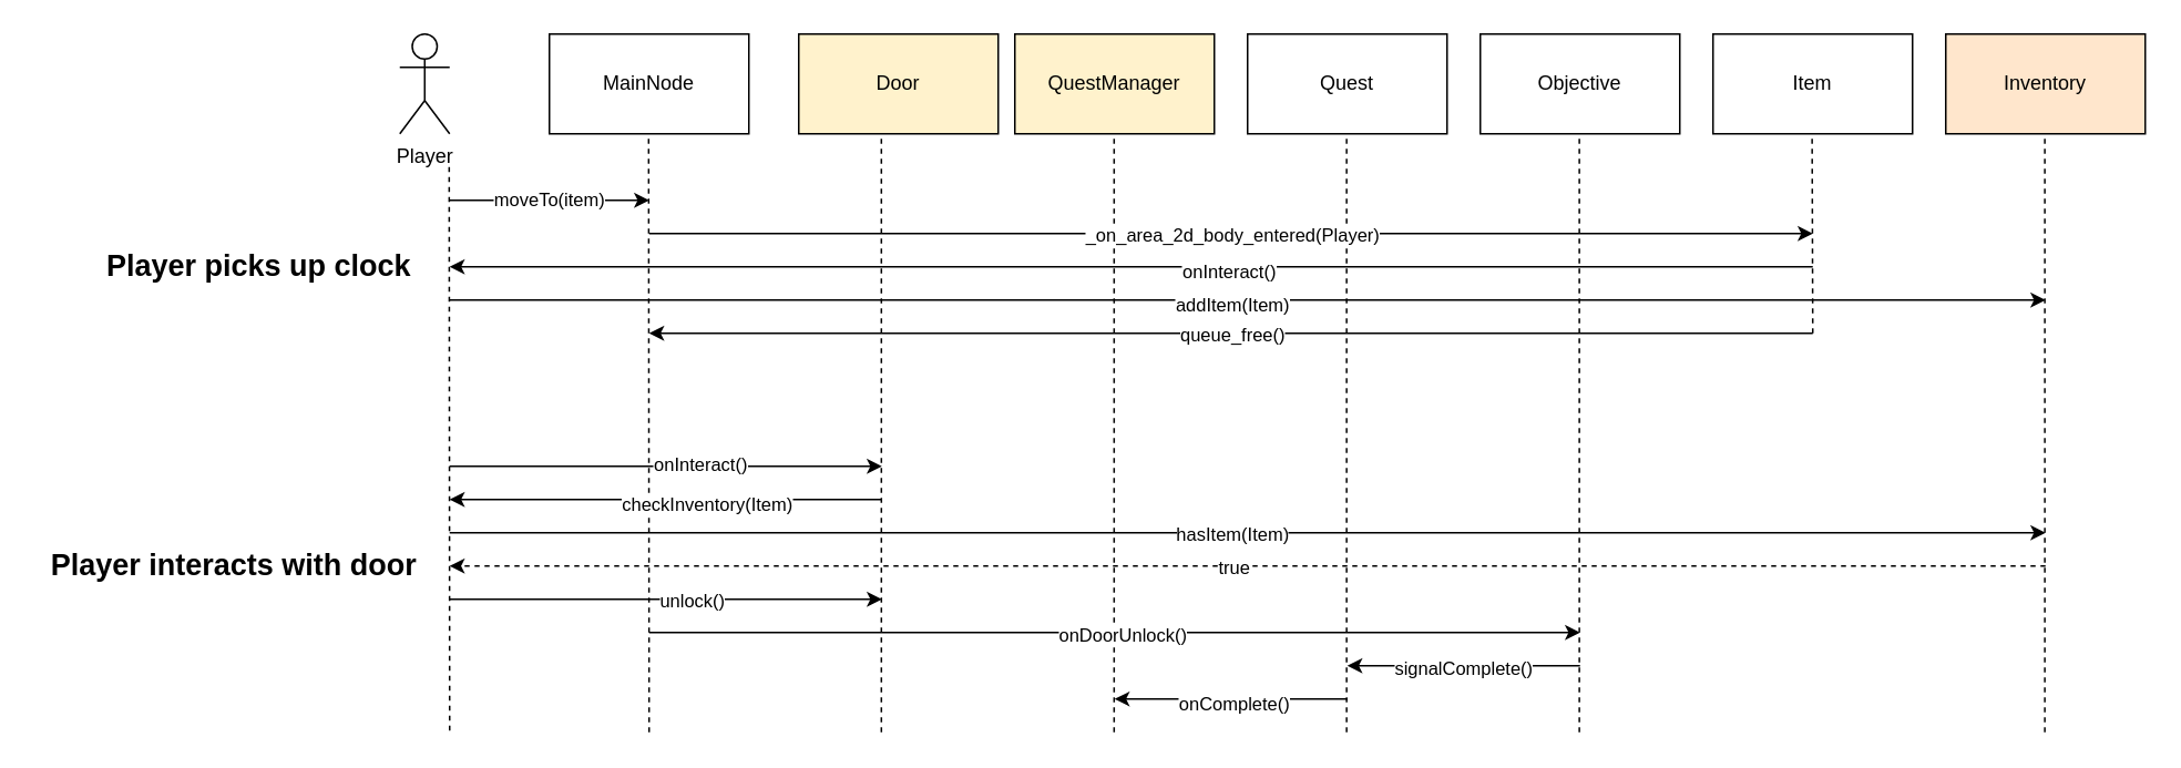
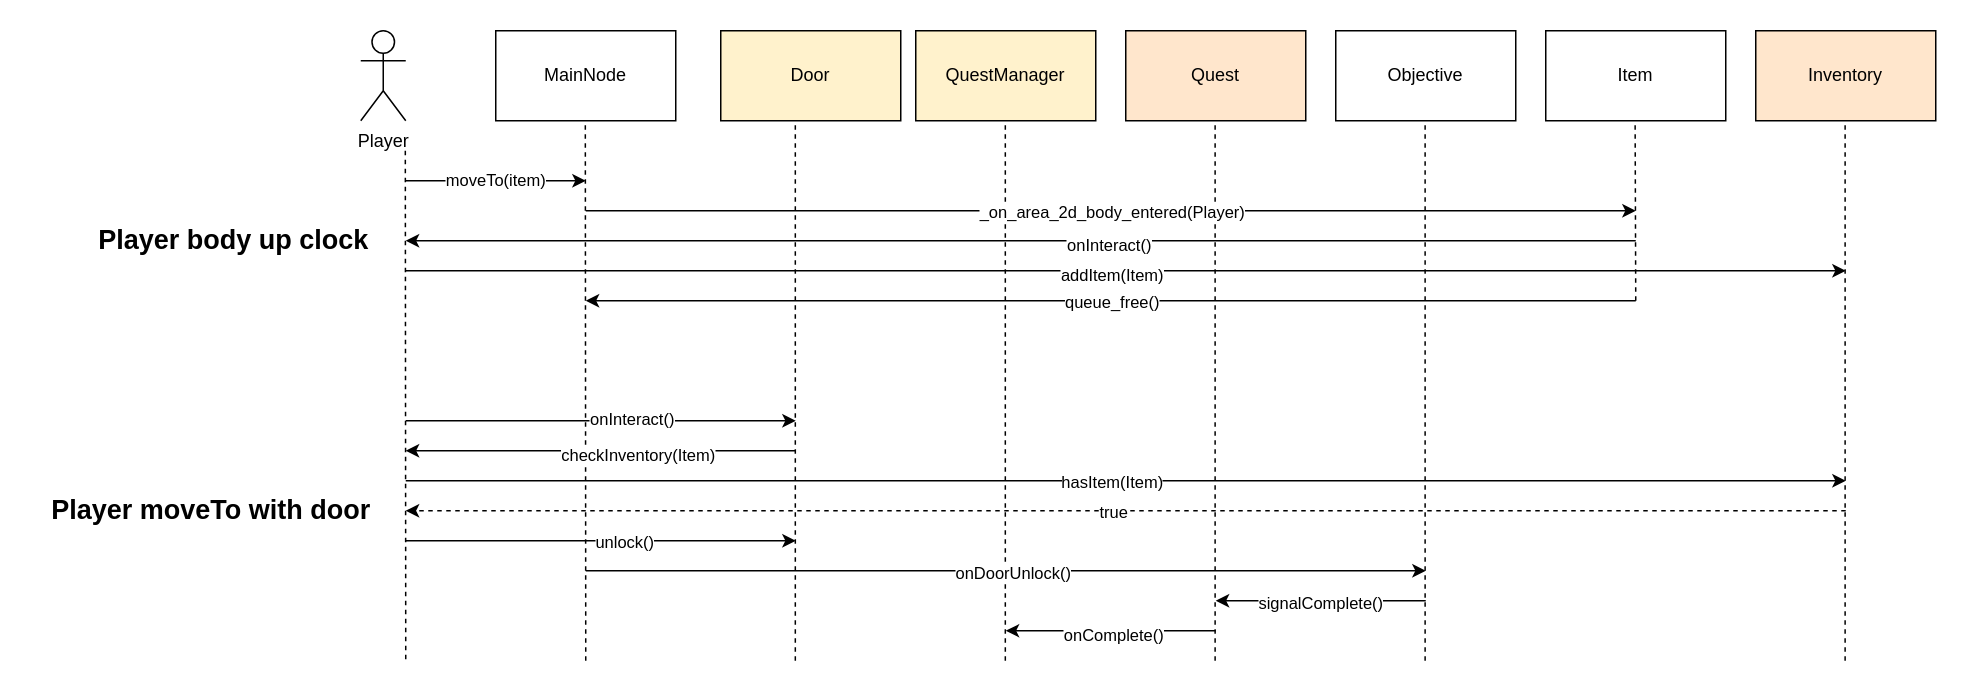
  <mxCell id="0" />
  <mxCell id="1" parent="0" />
  <mxCell id="2" value="Item" style="rounded=0;whiteSpace=wrap;html=1;" vertex="1" parent="1"><mxGeometry x="1030" y="20" width="120" height="60" as="geometry" /></mxCell>
  <mxCell id="3" value="Inventory" style="rounded=0;whiteSpace=wrap;html=1;fillColor=#ffe6cc;" vertex="1" parent="1"><mxGeometry x="1170" y="20" width="120" height="60" as="geometry" /></mxCell>
  <mxCell id="4" value="Door" style="rounded=0;whiteSpace=wrap;html=1;fillColor=#fff2cc;" vertex="1" parent="1"><mxGeometry x="480" y="20" width="120" height="60" as="geometry" /></mxCell>
  <mxCell id="5" value="Player" style="shape=umlActor;verticalLabelPosition=bottom;verticalAlign=top;html=1;" vertex="1" parent="1"><mxGeometry x="240" y="20" width="30" height="60" as="geometry" /></mxCell>
  <mxCell id="6" value="" style="endArrow=none;dashed=1;html=1;rounded=0;" edge="1" parent="1"><mxGeometry width="50" height="50" relative="1" as="geometry"><mxPoint x="269.71" y="100" as="sourcePoint" /><mxPoint x="270" y="440" as="targetPoint" /></mxGeometry></mxCell>
  <mxCell id="7" value="" style="endArrow=none;dashed=1;html=1;rounded=0;entryX=0.5;entryY=1;entryDx=0;entryDy=0;" edge="1" parent="1"><mxGeometry width="50" height="50" relative="1" as="geometry"><mxPoint x="529.71" y="440" as="sourcePoint" /><mxPoint x="529.71" y="80" as="targetPoint" /></mxGeometry></mxCell>
  <mxCell id="8" value="" style="endArrow=none;dashed=1;html=1;rounded=0;entryX=0.5;entryY=1;entryDx=0;entryDy=0;" edge="1" parent="1"><mxGeometry width="50" height="50" relative="1" as="geometry"><mxPoint x="390" y="440" as="sourcePoint" /><mxPoint x="389.71" y="80" as="targetPoint" /></mxGeometry></mxCell>
  <mxCell id="9" value="" style="endArrow=none;dashed=1;html=1;rounded=0;entryX=0.5;entryY=1;entryDx=0;entryDy=0;" edge="1" parent="1"><mxGeometry width="50" height="50" relative="1" as="geometry"><mxPoint x="669.71" y="440" as="sourcePoint" /><mxPoint x="669.71" y="80" as="targetPoint" /></mxGeometry></mxCell>
  <mxCell id="10" value="QuestManager" style="rounded=0;whiteSpace=wrap;html=1;fillColor=#fff2cc;" vertex="1" parent="1"><mxGeometry x="610" y="20" width="120" height="60" as="geometry" /></mxCell>
- <mxCell id="11" value="Quest" style="rounded=0;whiteSpace=wrap;html=1;" vertex="1" parent="1"><mxGeometry x="750" y="20" width="120" height="60" as="geometry" /></mxCell>
+ <mxCell id="11" value="Quest" style="rounded=0;whiteSpace=wrap;html=1;fillColor=#ffe6cc;" vertex="1" parent="1"><mxGeometry x="750" y="20" width="120" height="60" as="geometry" /></mxCell>
  <mxCell id="12" value="Objective" style="rounded=0;whiteSpace=wrap;html=1;" vertex="1" parent="1"><mxGeometry x="890" y="20" width="120" height="60" as="geometry" /></mxCell>
  <mxCell id="13" value="" style="endArrow=classic;html=1;rounded=0;" edge="1" parent="1"><mxGeometry width="50" height="50" relative="1" as="geometry"><mxPoint x="270" y="120" as="sourcePoint" /><mxPoint x="390" y="120" as="targetPoint" /></mxGeometry></mxCell>
  <mxCell id="14" value="moveTo(item)" style="edgeLabel;html=1;align=center;verticalAlign=middle;resizable=0;points=[];" vertex="1" connectable="0" parent="13"><mxGeometry x="-0.025" y="1" relative="1" as="geometry"><mxPoint as="offset" /></mxGeometry></mxCell>
  <mxCell id="15" value="MainNode" style="rounded=0;whiteSpace=wrap;html=1;" vertex="1" parent="1"><mxGeometry x="330" y="20" width="120" height="60" as="geometry" /></mxCell>
  <mxCell id="16" value="" style="endArrow=none;dashed=1;html=1;rounded=0;entryX=0.5;entryY=1;entryDx=0;entryDy=0;" edge="1" parent="1"><mxGeometry width="50" height="50" relative="1" as="geometry"><mxPoint x="1090" y="200" as="sourcePoint" /><mxPoint x="1089.58" y="80" as="targetPoint" /></mxGeometry></mxCell>
  <mxCell id="17" value="" style="endArrow=none;dashed=1;html=1;rounded=0;entryX=0.5;entryY=1;entryDx=0;entryDy=0;" edge="1" parent="1"><mxGeometry width="50" height="50" relative="1" as="geometry"><mxPoint x="1229.58" y="440" as="sourcePoint" /><mxPoint x="1229.58" y="80" as="targetPoint" /></mxGeometry></mxCell>
  <mxCell id="18" value="" style="endArrow=none;dashed=1;html=1;rounded=0;entryX=0.5;entryY=1;entryDx=0;entryDy=0;" edge="1" parent="1"><mxGeometry width="50" height="50" relative="1" as="geometry"><mxPoint x="949.58" y="440" as="sourcePoint" /><mxPoint x="949.58" y="80" as="targetPoint" /></mxGeometry></mxCell>
  <mxCell id="19" value="" style="endArrow=none;dashed=1;html=1;rounded=0;entryX=0.5;entryY=1;entryDx=0;entryDy=0;" edge="1" parent="1"><mxGeometry width="50" height="50" relative="1" as="geometry"><mxPoint x="809.58" y="440" as="sourcePoint" /><mxPoint x="809.58" y="80" as="targetPoint" /></mxGeometry></mxCell>
  <mxCell id="20" value="" style="endArrow=classic;html=1;rounded=0;" edge="1" parent="1"><mxGeometry width="50" height="50" relative="1" as="geometry"><mxPoint x="390" y="140" as="sourcePoint" /><mxPoint x="1090" y="140" as="targetPoint" /></mxGeometry></mxCell>
  <mxCell id="21" value="_on_area_2d_body_entered(Player)" style="edgeLabel;html=1;align=center;verticalAlign=middle;resizable=0;points=[];" vertex="1" connectable="0" parent="20"><mxGeometry x="0.001" relative="1" as="geometry"><mxPoint as="offset" /></mxGeometry></mxCell>
  <mxCell id="22" value="" style="endArrow=classic;html=1;rounded=0;" edge="1" parent="1"><mxGeometry width="50" height="50" relative="1" as="geometry"><mxPoint x="1090" y="160" as="sourcePoint" /><mxPoint x="270" y="160" as="targetPoint" /></mxGeometry></mxCell>
  <mxCell id="23" value="onInteract()" style="edgeLabel;html=1;align=center;verticalAlign=middle;resizable=0;points=[];" vertex="1" connectable="0" parent="22"><mxGeometry x="-0.142" y="2" relative="1" as="geometry"><mxPoint as="offset" /></mxGeometry></mxCell>
  <mxCell id="24" value="" style="endArrow=classic;html=1;rounded=0;" edge="1" parent="1"><mxGeometry width="50" height="50" relative="1" as="geometry"><mxPoint x="270" y="180" as="sourcePoint" /><mxPoint x="1230" y="180" as="targetPoint" /></mxGeometry></mxCell>
  <mxCell id="25" value="addItem(Item)" style="edgeLabel;html=1;align=center;verticalAlign=middle;resizable=0;points=[];" vertex="1" connectable="0" parent="24"><mxGeometry x="-0.033" y="-2" relative="1" as="geometry"><mxPoint x="6" as="offset" /></mxGeometry></mxCell>
  <mxCell id="26" value="" style="endArrow=classic;html=1;rounded=0;" edge="1" parent="1"><mxGeometry width="50" height="50" relative="1" as="geometry"><mxPoint x="1090" y="200" as="sourcePoint" /><mxPoint x="390" y="200" as="targetPoint" /></mxGeometry></mxCell>
  <mxCell id="27" value="queue_free()" style="edgeLabel;html=1;align=center;verticalAlign=middle;resizable=0;points=[];" vertex="1" connectable="0" parent="26"><mxGeometry x="0.007" relative="1" as="geometry"><mxPoint x="2" as="offset" /></mxGeometry></mxCell>
- <mxCell id="28" value="&lt;b&gt;Player picks up clock&lt;/b&gt;" style="text;html=1;align=center;verticalAlign=middle;resizable=0;points=[];autosize=1;strokeColor=none;fillColor=none;fontSize=18;" vertex="1" parent="1"><mxGeometry x="50" y="140" width="210" height="40" as="geometry" /></mxCell>
- <mxCell id="29" value="&lt;b&gt;Player interacts with door&lt;/b&gt;" style="text;html=1;align=center;verticalAlign=middle;resizable=0;points=[];autosize=1;strokeColor=none;fillColor=none;fontSize=18;" vertex="1" parent="1"><mxGeometry x="20" y="320" width="240" height="40" as="geometry" /></mxCell>
+ <mxCell id="28" value="&lt;b&gt;Player body up clock&lt;/b&gt;" style="text;html=1;align=center;verticalAlign=middle;resizable=0;points=[];autosize=1;strokeColor=none;fillColor=none;fontSize=18;" vertex="1" parent="1"><mxGeometry x="50" y="140" width="210" height="40" as="geometry" /></mxCell>
+ <mxCell id="29" value="&lt;b&gt;Player moveTo with door&lt;/b&gt;" style="text;html=1;align=center;verticalAlign=middle;resizable=0;points=[];autosize=1;strokeColor=none;fillColor=none;fontSize=18;" vertex="1" parent="1"><mxGeometry x="20" y="320" width="240" height="40" as="geometry" /></mxCell>
  <mxCell id="30" value="" style="endArrow=classic;html=1;rounded=0;" edge="1" parent="1"><mxGeometry width="50" height="50" relative="1" as="geometry"><mxPoint x="270" y="280" as="sourcePoint" /><mxPoint x="530" y="280" as="targetPoint" /></mxGeometry></mxCell>
  <mxCell id="31" value="onInteract()" style="edgeLabel;html=1;align=center;verticalAlign=middle;resizable=0;points=[];" vertex="1" connectable="0" parent="30"><mxGeometry x="-0.142" y="2" relative="1" as="geometry"><mxPoint x="38" as="offset" /></mxGeometry></mxCell>
  <mxCell id="32" value="" style="endArrow=classic;html=1;rounded=0;" edge="1" parent="1"><mxGeometry width="50" height="50" relative="1" as="geometry"><mxPoint x="530" y="300" as="sourcePoint" /><mxPoint x="270" y="300" as="targetPoint" /></mxGeometry></mxCell>
  <mxCell id="33" value="checkInventory(Item)" style="edgeLabel;html=1;align=center;verticalAlign=middle;resizable=0;points=[];" vertex="1" connectable="0" parent="32"><mxGeometry x="-0.182" y="2" relative="1" as="geometry"><mxPoint as="offset" /></mxGeometry></mxCell>
  <mxCell id="34" value="" style="endArrow=classic;html=1;rounded=0;" edge="1" parent="1"><mxGeometry width="50" height="50" relative="1" as="geometry"><mxPoint x="270" y="320" as="sourcePoint" /><mxPoint x="1230" y="320" as="targetPoint" /></mxGeometry></mxCell>
  <mxCell id="35" value="hasItem(Item)" style="edgeLabel;html=1;align=center;verticalAlign=middle;resizable=0;points=[];" vertex="1" connectable="0" parent="34"><mxGeometry x="-0.017" relative="1" as="geometry"><mxPoint x="-2" as="offset" /></mxGeometry></mxCell>
  <mxCell id="36" value="" style="endArrow=classic;dashed=1;html=1;rounded=0;startArrow=none;startFill=0;endFill=1;" edge="1" parent="1"><mxGeometry width="50" height="50" relative="1" as="geometry"><mxPoint x="1230" y="340" as="sourcePoint" /><mxPoint x="270" y="340" as="targetPoint" /></mxGeometry></mxCell>
  <mxCell id="37" value="true" style="edgeLabel;html=1;align=center;verticalAlign=middle;resizable=0;points=[];" vertex="1" connectable="0" parent="36"><mxGeometry x="0.038" y="-1" relative="1" as="geometry"><mxPoint x="9" y="1" as="offset" /></mxGeometry></mxCell>
  <mxCell id="38" value="" style="endArrow=classic;html=1;rounded=0;" edge="1" parent="1"><mxGeometry width="50" height="50" relative="1" as="geometry"><mxPoint x="270" y="360" as="sourcePoint" /><mxPoint x="530" y="360" as="targetPoint" /></mxGeometry></mxCell>
  <mxCell id="39" value="unlock()" style="edgeLabel;html=1;align=center;verticalAlign=middle;resizable=0;points=[];" vertex="1" connectable="0" parent="38"><mxGeometry x="0.116" relative="1" as="geometry"><mxPoint as="offset" /></mxGeometry></mxCell>
  <mxCell id="40" value="" style="endArrow=classic;html=1;rounded=0;" edge="1" parent="1"><mxGeometry width="50" height="50" relative="1" as="geometry"><mxPoint x="390" y="380" as="sourcePoint" /><mxPoint x="950" y="380" as="targetPoint" /></mxGeometry></mxCell>
  <mxCell id="41" value="onDoorUnlock()" style="edgeLabel;html=1;align=center;verticalAlign=middle;resizable=0;points=[];" vertex="1" connectable="0" parent="40"><mxGeometry x="0.016" y="-1" relative="1" as="geometry"><mxPoint as="offset" /></mxGeometry></mxCell>
  <mxCell id="42" value="" style="endArrow=classic;html=1;rounded=0;" edge="1" parent="1"><mxGeometry width="50" height="50" relative="1" as="geometry"><mxPoint x="950" y="400" as="sourcePoint" /><mxPoint x="810" y="400" as="targetPoint" /></mxGeometry></mxCell>
  <mxCell id="43" value="signalComplete()" style="edgeLabel;html=1;align=center;verticalAlign=middle;resizable=0;points=[];" vertex="1" connectable="0" parent="42"><mxGeometry x="0.012" y="1" relative="1" as="geometry"><mxPoint as="offset" /></mxGeometry></mxCell>
  <mxCell id="44" value="" style="endArrow=classic;html=1;rounded=0;" edge="1" parent="1"><mxGeometry width="50" height="50" relative="1" as="geometry"><mxPoint x="810" y="420" as="sourcePoint" /><mxPoint x="670" y="420" as="targetPoint" /></mxGeometry></mxCell>
  <mxCell id="45" value="onComplete()" style="edgeLabel;html=1;align=center;verticalAlign=middle;resizable=0;points=[];" vertex="1" connectable="0" parent="44"><mxGeometry x="-0.136" y="2" relative="1" as="geometry"><mxPoint x="-9" as="offset" /></mxGeometry></mxCell>
